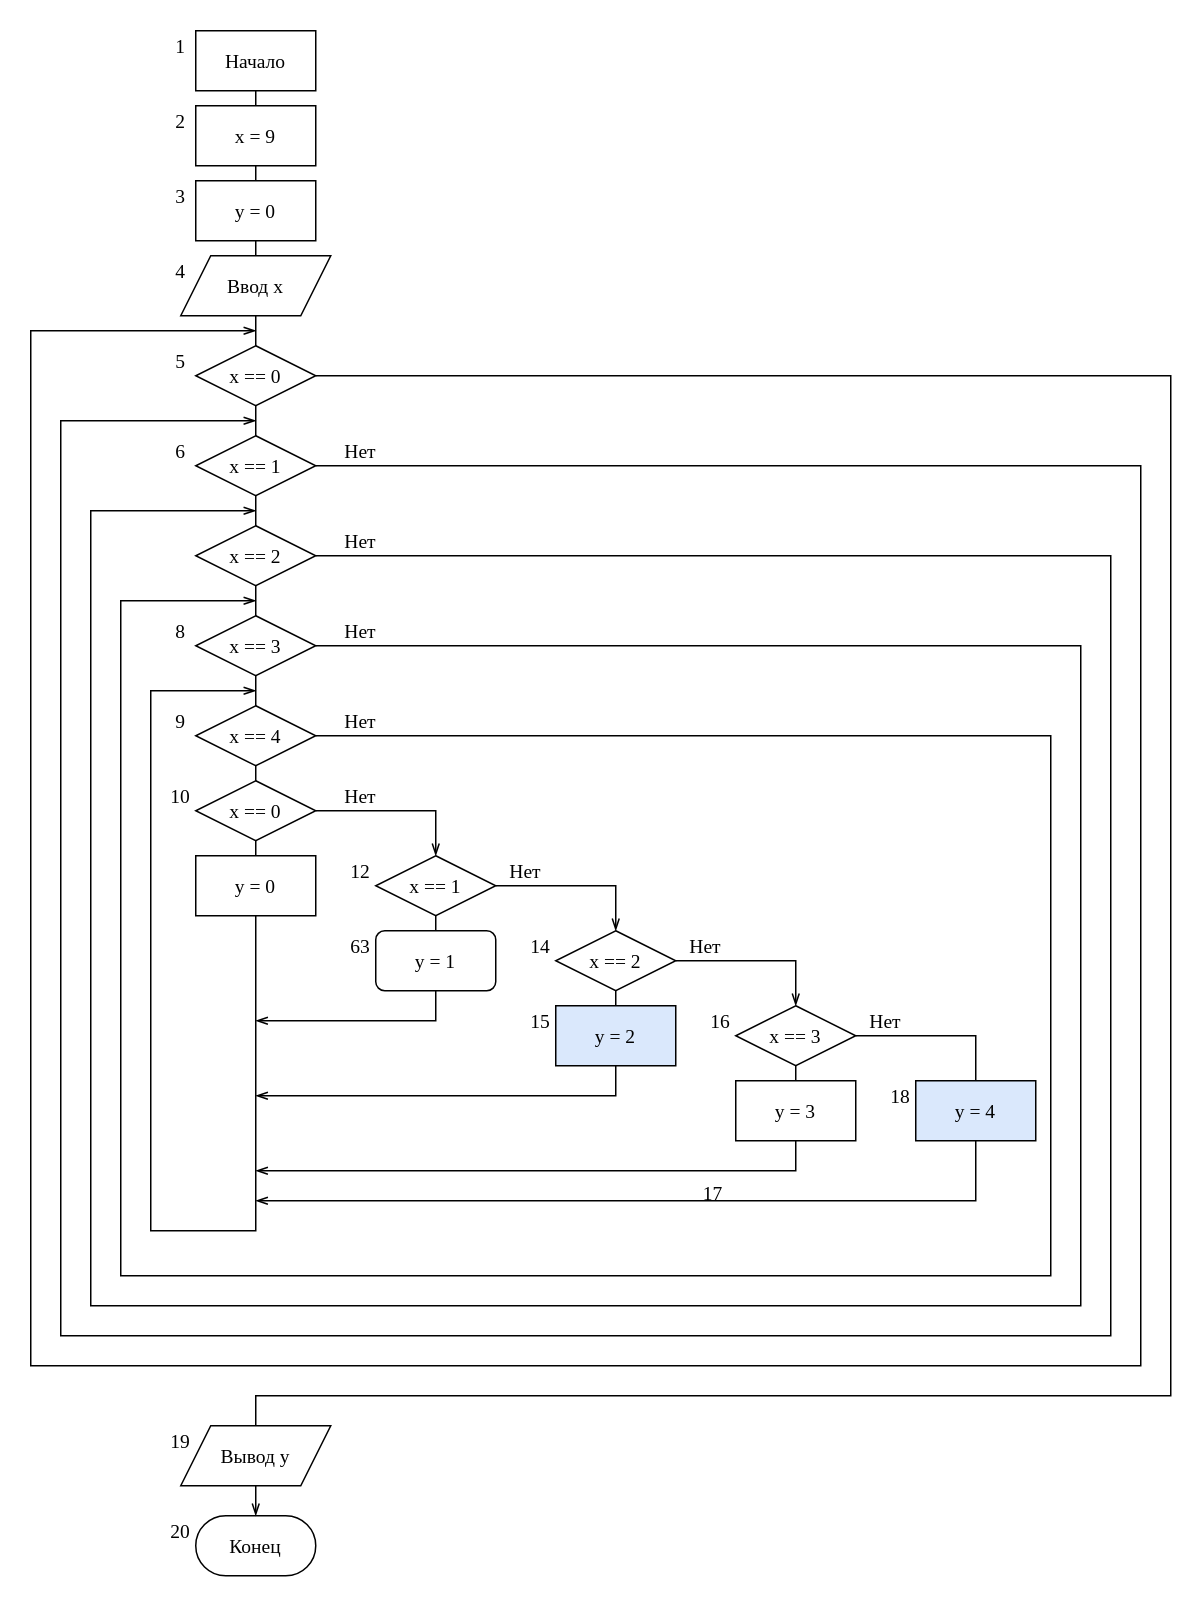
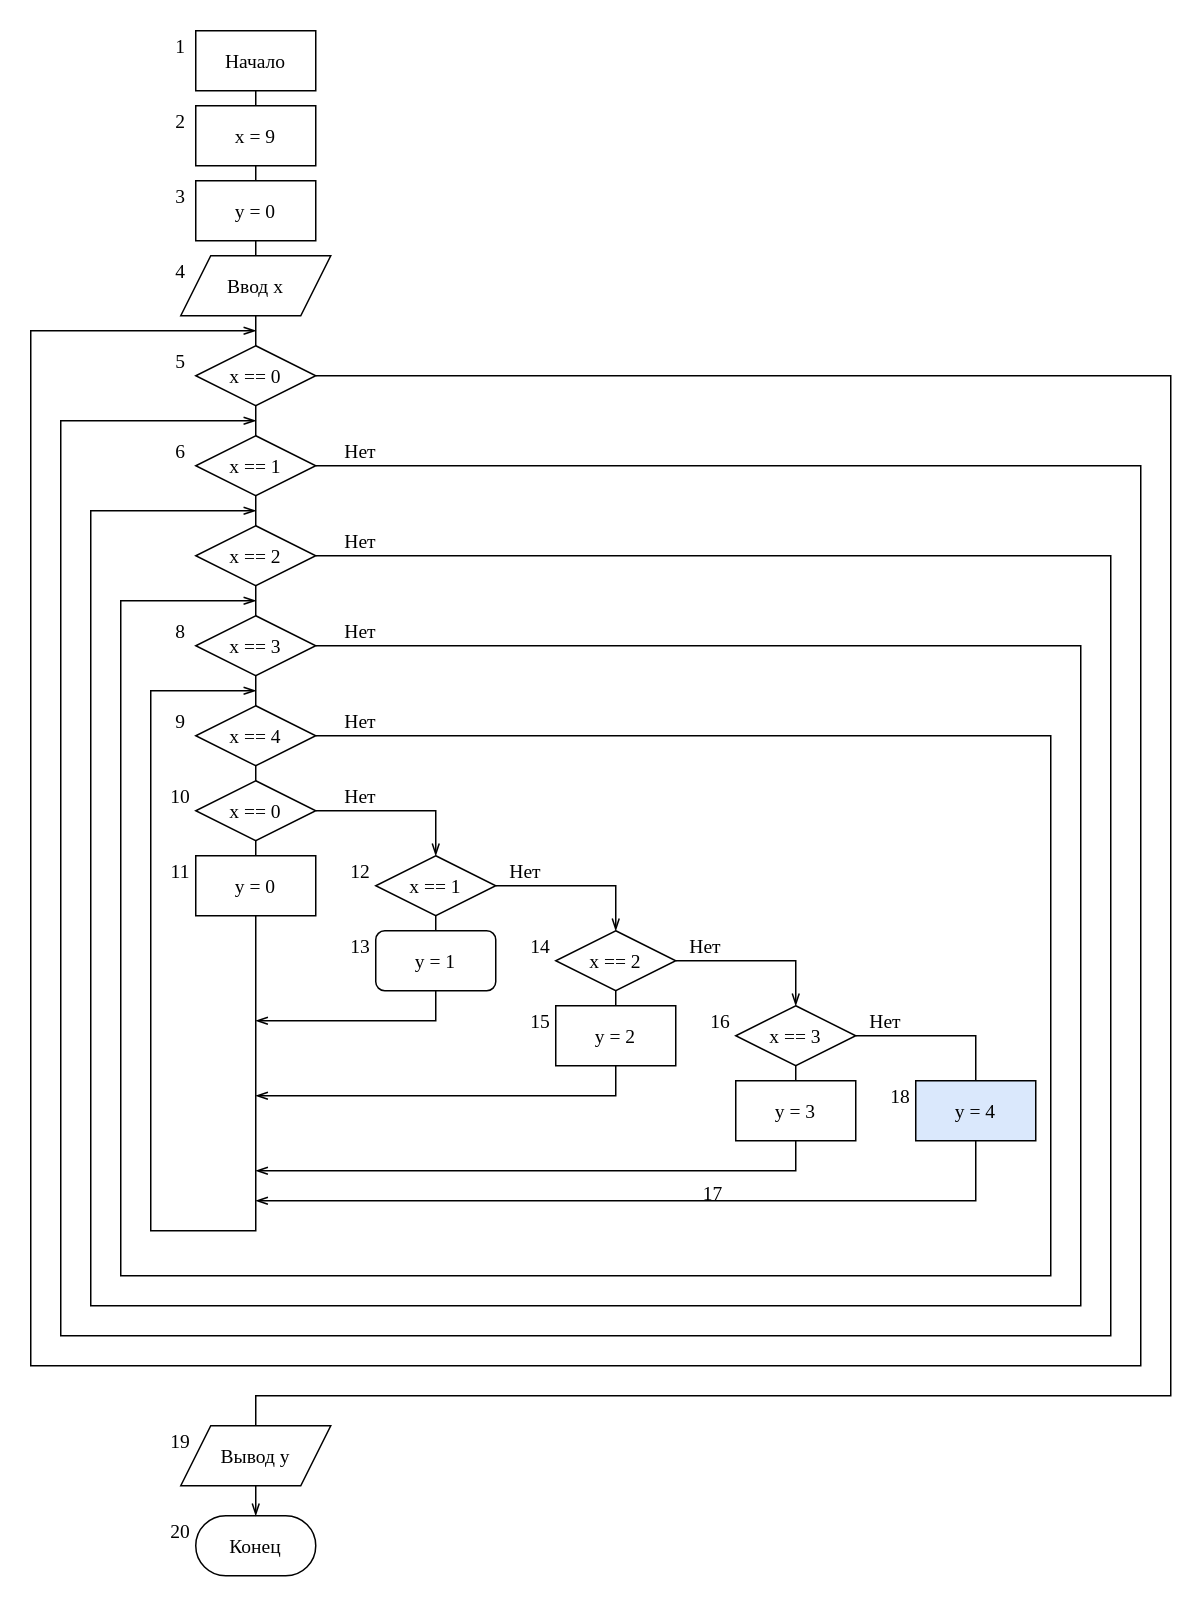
  <mxCell id="0" />
  <mxCell id="1" parent="0" />
  <mxCell id="2" value="" style="endArrow=openThin;html=1;fontFamily=Courier New;fontSize=13;endFill=0;rounded=0;edgeStyle=orthogonalEdgeStyle;exitX=0.5;exitY=1;exitDx=0;exitDy=0;" parent="1" source="3" edge="1"><mxGeometry x="1" y="-204" width="50" height="50" relative="1" as="geometry"><mxPoint x="170" y="620" as="sourcePoint" /><mxPoint x="170" y="460" as="targetPoint" /><Array as="points"><mxPoint x="170" y="820" /><mxPoint x="100" y="820" /><mxPoint x="100" y="460" /></Array><mxPoint x="164" y="200" as="offset" /></mxGeometry></mxCell>
  <mxCell id="3" value="Начало" style="whiteSpace=wrap;html=1;arcSize=50;fontFamily=Times New Roman;fontSize=13;rounded=0;" parent="1" vertex="1"><mxGeometry x="130" y="20" width="80" height="40" as="geometry" /></mxCell>
  <mxCell id="4" value="Конец" style="rounded=1;whiteSpace=wrap;html=1;arcSize=50;fontFamily=Times New Roman;fontSize=13;" parent="1" vertex="1"><mxGeometry x="130" y="1010" width="80" height="40" as="geometry" /></mxCell>
  <mxCell id="5" value="" style="endArrow=openThin;html=1;fontFamily=Courier New;fontSize=13;endFill=0;rounded=0;edgeStyle=orthogonalEdgeStyle;exitX=1;exitY=0.5;exitDx=0;exitDy=0;entryX=0.5;entryY=0;entryDx=0;entryDy=0;" parent="1" source="14" target="16" edge="1"><mxGeometry width="50" height="50" relative="1" as="geometry"><mxPoint x="725" y="240" as="sourcePoint" /><mxPoint x="470" y="530" as="targetPoint" /><Array as="points"><mxPoint x="290" y="540" /></Array></mxGeometry></mxCell>
  <mxCell id="6" value="x = 9" style="rounded=0;whiteSpace=wrap;html=1;fontSize=13;fontFamily=Times New Roman;" parent="1" vertex="1"><mxGeometry x="130" y="70" width="80" height="40" as="geometry" /></mxCell>
  <mxCell id="7" value="y = 0" style="rounded=0;whiteSpace=wrap;html=1;fontSize=13;fontFamily=Times New Roman;" parent="1" vertex="1"><mxGeometry x="130" y="120" width="80" height="40" as="geometry" /></mxCell>
  <mxCell id="8" value="Ввод x" style="shape=parallelogram;perimeter=parallelogramPerimeter;whiteSpace=wrap;html=1;fixedSize=1;fontSize=13;fontFamily=Times New Roman;" parent="1" vertex="1"><mxGeometry x="120" y="170" width="100" height="40" as="geometry" /></mxCell>
  <mxCell id="9" value="x == 0" style="rhombus;whiteSpace=wrap;html=1;rounded=0;strokeWidth=1;fontFamily=Times New Roman;fontSize=13;" parent="1" vertex="1"><mxGeometry x="130" y="230" width="80" height="40" as="geometry" /></mxCell>
  <mxCell id="10" value="x == 1" style="rhombus;whiteSpace=wrap;html=1;rounded=0;strokeWidth=1;fontFamily=Times New Roman;fontSize=13;" parent="1" vertex="1"><mxGeometry x="130" y="290" width="80" height="40" as="geometry" /></mxCell>
  <mxCell id="11" value="x == 2" style="rhombus;whiteSpace=wrap;html=1;rounded=0;strokeWidth=1;fontFamily=Times New Roman;fontSize=13;" parent="1" vertex="1"><mxGeometry x="130" y="350" width="80" height="40" as="geometry" /></mxCell>
  <mxCell id="12" value="x == 3" style="rhombus;whiteSpace=wrap;html=1;rounded=0;strokeWidth=1;fontFamily=Times New Roman;fontSize=13;" parent="1" vertex="1"><mxGeometry x="130" y="410" width="80" height="40" as="geometry" /></mxCell>
  <mxCell id="13" value="x == 4" style="rhombus;whiteSpace=wrap;html=1;rounded=0;strokeWidth=1;fontFamily=Times New Roman;fontSize=13;" parent="1" vertex="1"><mxGeometry x="130" y="470" width="80" height="40" as="geometry" /></mxCell>
  <mxCell id="14" value="x == 0" style="rhombus;whiteSpace=wrap;html=1;rounded=0;strokeWidth=1;fontFamily=Times New Roman;fontSize=13;" parent="1" vertex="1"><mxGeometry x="130" y="520" width="80" height="40" as="geometry" /></mxCell>
  <mxCell id="15" value="y = 0" style="rounded=0;whiteSpace=wrap;html=1;fontSize=13;fontFamily=Times New Roman;" parent="1" vertex="1"><mxGeometry x="130" y="570" width="80" height="40" as="geometry" /></mxCell>
  <mxCell id="16" value="x == 1" style="rhombus;whiteSpace=wrap;html=1;rounded=0;strokeWidth=1;fontFamily=Times New Roman;fontSize=13;" parent="1" vertex="1"><mxGeometry x="250" y="570" width="80" height="40" as="geometry" /></mxCell>
  <mxCell id="17" value="" style="endArrow=openThin;html=1;fontFamily=Courier New;fontSize=13;endFill=0;rounded=0;edgeStyle=orthogonalEdgeStyle;exitX=1;exitY=0.5;exitDx=0;exitDy=0;entryX=0.5;entryY=0;entryDx=0;entryDy=0;" parent="1" source="16" target="18" edge="1"><mxGeometry width="50" height="50" relative="1" as="geometry"><mxPoint x="520" y="550" as="sourcePoint" /><mxPoint x="700" y="590" as="targetPoint" /><Array as="points"><mxPoint x="410" y="590" /></Array></mxGeometry></mxCell>
  <mxCell id="18" value="x == 2" style="rhombus;whiteSpace=wrap;html=1;rounded=0;strokeWidth=1;fontFamily=Times New Roman;fontSize=13;" parent="1" vertex="1"><mxGeometry x="370" y="620" width="80" height="40" as="geometry" /></mxCell>
  <mxCell id="19" value="" style="endArrow=openThin;html=1;fontFamily=Courier New;fontSize=13;endFill=0;rounded=0;edgeStyle=orthogonalEdgeStyle;exitX=1;exitY=0.5;exitDx=0;exitDy=0;entryX=0.5;entryY=0;entryDx=0;entryDy=0;" parent="1" source="18" target="20" edge="1"><mxGeometry width="50" height="50" relative="1" as="geometry"><mxPoint x="760" y="600" as="sourcePoint" /><mxPoint x="930" y="640" as="targetPoint" /><Array as="points"><mxPoint x="530" y="640" /></Array></mxGeometry></mxCell>
  <mxCell id="20" value="x == 3" style="rhombus;whiteSpace=wrap;html=1;rounded=0;strokeWidth=1;fontFamily=Times New Roman;fontSize=13;" parent="1" vertex="1"><mxGeometry x="490" y="670" width="80" height="40" as="geometry" /></mxCell>
  <mxCell id="21" value="" style="endArrow=openThin;html=1;fontFamily=Courier New;fontSize=13;endFill=0;rounded=0;edgeStyle=orthogonalEdgeStyle;exitX=1;exitY=0.5;exitDx=0;exitDy=0;" parent="1" source="20" edge="1"><mxGeometry width="50" height="50" relative="1" as="geometry"><mxPoint x="1000" y="660" as="sourcePoint" /><mxPoint x="170" y="800" as="targetPoint" /><Array as="points"><mxPoint x="650" y="690" /><mxPoint x="650" y="800" /><mxPoint x="170" y="800" /></Array></mxGeometry></mxCell>
  <mxCell id="22" value="y = 4" style="rounded=0;whiteSpace=wrap;html=1;fontSize=13;fontFamily=Times New Roman;fillColor=#dae8fc;" parent="1" vertex="1"><mxGeometry x="610" y="720" width="80" height="40" as="geometry" /></mxCell>
  <mxCell id="23" value="" style="endArrow=openThin;html=1;fontFamily=Courier New;fontSize=13;endFill=0;rounded=0;edgeStyle=orthogonalEdgeStyle;exitX=0.5;exitY=1;exitDx=0;exitDy=0;" parent="1" source="18" edge="1"><mxGeometry x="1" y="-204" width="50" height="50" relative="1" as="geometry"><mxPoint x="350" y="970" as="sourcePoint" /><mxPoint x="170" y="730" as="targetPoint" /><Array as="points"><mxPoint x="410" y="730" /></Array><mxPoint x="164" y="200" as="offset" /></mxGeometry></mxCell>
  <mxCell id="24" value="" style="endArrow=openThin;html=1;fontFamily=Courier New;fontSize=13;endFill=0;rounded=0;edgeStyle=orthogonalEdgeStyle;exitX=0.5;exitY=1;exitDx=0;exitDy=0;" parent="1" source="20" edge="1"><mxGeometry x="1" y="-204" width="50" height="50" relative="1" as="geometry"><mxPoint x="570" y="1000" as="sourcePoint" /><mxPoint x="170" y="780" as="targetPoint" /><Array as="points"><mxPoint x="530" y="780" /><mxPoint x="170" y="780" /></Array><mxPoint x="164" y="200" as="offset" /></mxGeometry></mxCell>
- <mxCell id="25" value="y = 2" style="rounded=0;whiteSpace=wrap;html=1;fontSize=13;fontFamily=Times New Roman;fillColor=#dae8fc;" parent="1" vertex="1"><mxGeometry x="370" y="670" width="80" height="40" as="geometry" /></mxCell>
+ <mxCell id="25" value="y = 2" style="rounded=0;whiteSpace=wrap;html=1;fontSize=13;fontFamily=Times New Roman;" parent="1" vertex="1"><mxGeometry x="370" y="670" width="80" height="40" as="geometry" /></mxCell>
  <mxCell id="26" value="y = 3" style="rounded=0;whiteSpace=wrap;html=1;fontSize=13;fontFamily=Times New Roman;" parent="1" vertex="1"><mxGeometry x="490" y="720" width="80" height="40" as="geometry" /></mxCell>
  <mxCell id="27" value="" style="endArrow=openThin;html=1;fontFamily=Courier New;fontSize=13;endFill=0;rounded=0;edgeStyle=orthogonalEdgeStyle;exitX=0.5;exitY=1;exitDx=0;exitDy=0;" parent="1" source="16" edge="1"><mxGeometry x="1" y="-204" width="50" height="50" relative="1" as="geometry"><mxPoint x="309.98" y="730" as="sourcePoint" /><mxPoint x="170" y="680" as="targetPoint" /><Array as="points"><mxPoint x="290" y="615" /><mxPoint x="290" y="680" /></Array><mxPoint x="164" y="200" as="offset" /></mxGeometry></mxCell>
  <mxCell id="28" value="y = 1" style="whiteSpace=wrap;html=1;fontSize=13;fontFamily=Times New Roman;rounded=1;" parent="1" vertex="1"><mxGeometry x="250" y="620" width="80" height="40" as="geometry" /></mxCell>
  <mxCell id="29" value="" style="endArrow=openThin;html=1;fontFamily=Courier New;fontSize=13;endFill=0;rounded=0;edgeStyle=orthogonalEdgeStyle;exitX=1;exitY=0.5;exitDx=0;exitDy=0;" parent="1" source="13" edge="1"><mxGeometry width="50" height="50" relative="1" as="geometry"><mxPoint x="250" y="490" as="sourcePoint" /><mxPoint x="170" y="400" as="targetPoint" /><Array as="points"><mxPoint x="700" y="490" /><mxPoint x="700" y="850" /><mxPoint x="80" y="850" /><mxPoint x="80" y="400" /></Array></mxGeometry></mxCell>
  <mxCell id="30" value="" style="endArrow=openThin;html=1;fontFamily=Courier New;fontSize=13;endFill=0;rounded=0;edgeStyle=orthogonalEdgeStyle;exitX=1;exitY=0.5;exitDx=0;exitDy=0;" parent="1" source="12" edge="1"><mxGeometry width="50" height="50" relative="1" as="geometry"><mxPoint x="220" y="440" as="sourcePoint" /><mxPoint x="170" y="340" as="targetPoint" /><Array as="points"><mxPoint x="720" y="430" /><mxPoint x="720" y="870" /><mxPoint x="60" y="870" /><mxPoint x="60" y="340" /></Array></mxGeometry></mxCell>
  <mxCell id="31" value="" style="endArrow=openThin;html=1;fontFamily=Courier New;fontSize=13;endFill=0;rounded=0;edgeStyle=orthogonalEdgeStyle;exitX=1;exitY=0.5;exitDx=0;exitDy=0;" parent="1" source="11" edge="1"><mxGeometry width="50" height="50" relative="1" as="geometry"><mxPoint x="220" y="390" as="sourcePoint" /><mxPoint x="170" y="280" as="targetPoint" /><Array as="points"><mxPoint x="740" y="370" /><mxPoint x="740" y="890" /><mxPoint x="40" y="890" /><mxPoint x="40" y="280" /></Array></mxGeometry></mxCell>
  <mxCell id="32" value="" style="endArrow=openThin;html=1;fontFamily=Courier New;fontSize=13;endFill=0;rounded=0;edgeStyle=orthogonalEdgeStyle;exitX=1;exitY=0.5;exitDx=0;exitDy=0;" parent="1" source="10" edge="1"><mxGeometry width="50" height="50" relative="1" as="geometry"><mxPoint x="220" y="340" as="sourcePoint" /><mxPoint x="170" y="220" as="targetPoint" /><Array as="points"><mxPoint x="760" y="310" /><mxPoint x="760" y="910" /><mxPoint x="20" y="910" /><mxPoint x="20" y="220" /></Array></mxGeometry></mxCell>
  <mxCell id="33" value="" style="endArrow=openThin;html=1;fontFamily=Courier New;fontSize=13;endFill=0;rounded=0;edgeStyle=orthogonalEdgeStyle;entryX=0.5;entryY=0;entryDx=0;entryDy=0;exitX=1;exitY=0.5;exitDx=0;exitDy=0;" parent="1" source="9" target="4" edge="1"><mxGeometry width="50" height="50" relative="1" as="geometry"><mxPoint x="230" y="270" as="sourcePoint" /><mxPoint x="120.06" y="240" as="targetPoint" /><Array as="points"><mxPoint x="780" y="250" /><mxPoint x="780" y="930" /><mxPoint x="170" y="930" /></Array></mxGeometry></mxCell>
  <mxCell id="34" value="Вывод у" style="shape=parallelogram;perimeter=parallelogramPerimeter;whiteSpace=wrap;html=1;fixedSize=1;fontSize=13;fontFamily=Times New Roman;" parent="1" vertex="1"><mxGeometry x="120" y="950" width="100" height="40" as="geometry" /></mxCell>
  <mxCell id="35" value="2" style="text;html=1;strokeColor=none;fillColor=none;align=center;verticalAlign=middle;whiteSpace=wrap;rounded=0;fontFamily=Times New Roman;fontSize=13;" parent="1" vertex="1"><mxGeometry x="110" y="70" width="20" height="20" as="geometry" /></mxCell>
  <mxCell id="36" value="Нет" style="text;html=1;strokeColor=none;fillColor=none;align=center;verticalAlign=middle;whiteSpace=wrap;rounded=0;fontFamily=Times New Roman;fontSize=13;" parent="1" vertex="1"><mxGeometry x="220" y="290" width="40" height="20" as="geometry" /></mxCell>
  <mxCell id="37" value="Нет" style="text;html=1;strokeColor=none;fillColor=none;align=center;verticalAlign=middle;whiteSpace=wrap;rounded=0;fontFamily=Times New Roman;fontSize=13;" parent="1" vertex="1"><mxGeometry x="220" y="350" width="40" height="20" as="geometry" /></mxCell>
  <mxCell id="38" value="Нет" style="text;html=1;strokeColor=none;fillColor=none;align=center;verticalAlign=middle;whiteSpace=wrap;rounded=0;fontFamily=Times New Roman;fontSize=13;" parent="1" vertex="1"><mxGeometry x="220" y="410" width="40" height="20" as="geometry" /></mxCell>
  <mxCell id="39" value="Нет" style="text;html=1;strokeColor=none;fillColor=none;align=center;verticalAlign=middle;whiteSpace=wrap;rounded=0;fontFamily=Times New Roman;fontSize=13;" parent="1" vertex="1"><mxGeometry x="220" y="470" width="40" height="20" as="geometry" /></mxCell>
  <mxCell id="40" value="Нет" style="text;html=1;strokeColor=none;fillColor=none;align=center;verticalAlign=middle;whiteSpace=wrap;rounded=0;fontFamily=Times New Roman;fontSize=13;" parent="1" vertex="1"><mxGeometry x="220" y="520" width="40" height="20" as="geometry" /></mxCell>
  <mxCell id="41" value="Нет" style="text;html=1;strokeColor=none;fillColor=none;align=center;verticalAlign=middle;whiteSpace=wrap;rounded=0;fontFamily=Times New Roman;fontSize=13;" parent="1" vertex="1"><mxGeometry x="330" y="570" width="40" height="20" as="geometry" /></mxCell>
  <mxCell id="42" value="Нет" style="text;html=1;strokeColor=none;fillColor=none;align=center;verticalAlign=middle;whiteSpace=wrap;rounded=0;fontFamily=Times New Roman;fontSize=13;" parent="1" vertex="1"><mxGeometry x="450" y="620" width="40" height="20" as="geometry" /></mxCell>
  <mxCell id="43" value="Нет" style="text;html=1;strokeColor=none;fillColor=none;align=center;verticalAlign=middle;whiteSpace=wrap;rounded=0;fontFamily=Times New Roman;fontSize=13;" parent="1" vertex="1"><mxGeometry x="570" y="670" width="40" height="20" as="geometry" /></mxCell>
  <mxCell id="44" value="1" style="text;html=1;strokeColor=none;fillColor=none;align=center;verticalAlign=middle;whiteSpace=wrap;rounded=0;fontFamily=Times New Roman;fontSize=13;" parent="1" vertex="1"><mxGeometry x="110" y="20" width="20" height="20" as="geometry" /></mxCell>
  <mxCell id="45" value="3" style="text;html=1;strokeColor=none;fillColor=none;align=center;verticalAlign=middle;whiteSpace=wrap;rounded=0;fontFamily=Times New Roman;fontSize=13;" parent="1" vertex="1"><mxGeometry x="110" y="120" width="20" height="20" as="geometry" /></mxCell>
  <mxCell id="46" value="4" style="text;html=1;strokeColor=none;fillColor=none;align=center;verticalAlign=middle;whiteSpace=wrap;rounded=0;fontFamily=Times New Roman;fontSize=13;" parent="1" vertex="1"><mxGeometry x="110" y="170" width="20" height="20" as="geometry" /></mxCell>
  <mxCell id="47" value="5" style="text;html=1;strokeColor=none;fillColor=none;align=center;verticalAlign=middle;whiteSpace=wrap;rounded=0;fontFamily=Times New Roman;fontSize=13;" parent="1" vertex="1"><mxGeometry x="110" y="230" width="20" height="20" as="geometry" /></mxCell>
  <mxCell id="48" value="6" style="text;html=1;strokeColor=none;fillColor=none;align=center;verticalAlign=middle;whiteSpace=wrap;rounded=0;fontFamily=Times New Roman;fontSize=13;" parent="1" vertex="1"><mxGeometry x="110" y="290" width="20" height="20" as="geometry" /></mxCell>
  <mxCell id="49" value="8" style="text;html=1;strokeColor=none;fillColor=none;align=center;verticalAlign=middle;whiteSpace=wrap;rounded=0;fontFamily=Times New Roman;fontSize=13;" parent="1" vertex="1"><mxGeometry x="110" y="410" width="20" height="20" as="geometry" /></mxCell>
  <mxCell id="50" value="9" style="text;html=1;strokeColor=none;fillColor=none;align=center;verticalAlign=middle;whiteSpace=wrap;rounded=0;fontFamily=Times New Roman;fontSize=13;" parent="1" vertex="1"><mxGeometry x="110" y="470" width="20" height="20" as="geometry" /></mxCell>
  <mxCell id="51" value="10" style="text;html=1;strokeColor=none;fillColor=none;align=center;verticalAlign=middle;whiteSpace=wrap;rounded=0;fontFamily=Times New Roman;fontSize=13;" parent="1" vertex="1"><mxGeometry x="110" y="520" width="20" height="20" as="geometry" /></mxCell>
+ <mxCell id="52" value="11" style="text;html=1;strokeColor=none;fillColor=none;align=center;verticalAlign=middle;whiteSpace=wrap;rounded=0;fontFamily=Times New Roman;fontSize=13;" parent="1" vertex="1"><mxGeometry x="110" y="570" width="20" height="20" as="geometry" /></mxCell>
  <mxCell id="53" value="12" style="text;html=1;strokeColor=none;fillColor=none;align=center;verticalAlign=middle;whiteSpace=wrap;rounded=0;fontFamily=Times New Roman;fontSize=13;" parent="1" vertex="1"><mxGeometry x="230" y="570" width="20" height="20" as="geometry" /></mxCell>
- <mxCell id="54" value="63" style="text;html=1;strokeColor=none;fillColor=none;align=center;verticalAlign=middle;whiteSpace=wrap;rounded=0;fontFamily=Times New Roman;fontSize=13;" parent="1" vertex="1"><mxGeometry x="230" y="620" width="20" height="20" as="geometry" /></mxCell>
+ <mxCell id="54" value="13" style="text;html=1;strokeColor=none;fillColor=none;align=center;verticalAlign=middle;whiteSpace=wrap;rounded=0;fontFamily=Times New Roman;fontSize=13;" parent="1" vertex="1"><mxGeometry x="230" y="620" width="20" height="20" as="geometry" /></mxCell>
  <mxCell id="55" value="14" style="text;html=1;strokeColor=none;fillColor=none;align=center;verticalAlign=middle;whiteSpace=wrap;rounded=0;fontFamily=Times New Roman;fontSize=13;" parent="1" vertex="1"><mxGeometry x="350" y="620" width="20" height="20" as="geometry" /></mxCell>
  <mxCell id="56" value="15" style="text;html=1;strokeColor=none;fillColor=none;align=center;verticalAlign=middle;whiteSpace=wrap;rounded=0;fontFamily=Times New Roman;fontSize=13;" parent="1" vertex="1"><mxGeometry x="350" y="670" width="20" height="20" as="geometry" /></mxCell>
  <mxCell id="57" value="16" style="text;html=1;strokeColor=none;fillColor=none;align=center;verticalAlign=middle;whiteSpace=wrap;rounded=0;fontFamily=Times New Roman;fontSize=13;" parent="1" vertex="1"><mxGeometry x="470" y="670" width="20" height="20" as="geometry" /></mxCell>
  <mxCell id="58" value="17" style="text;html=1;strokeColor=none;fillColor=none;align=center;verticalAlign=middle;whiteSpace=wrap;rounded=0;fontFamily=Times New Roman;fontSize=13;" parent="1" vertex="1"><mxGeometry x="465" y="785" width="20" height="20" as="geometry" /></mxCell>
  <mxCell id="59" value="18" style="text;html=1;strokeColor=none;fillColor=none;align=center;verticalAlign=middle;whiteSpace=wrap;rounded=0;fontFamily=Times New Roman;fontSize=13;" parent="1" vertex="1"><mxGeometry x="590" y="720" width="20" height="20" as="geometry" /></mxCell>
  <mxCell id="60" value="19" style="text;html=1;strokeColor=none;fillColor=none;align=center;verticalAlign=middle;whiteSpace=wrap;rounded=0;fontFamily=Times New Roman;fontSize=13;" parent="1" vertex="1"><mxGeometry x="110" y="950" width="20" height="20" as="geometry" /></mxCell>
  <mxCell id="61" value="20" style="text;html=1;strokeColor=none;fillColor=none;align=center;verticalAlign=middle;whiteSpace=wrap;rounded=0;fontFamily=Times New Roman;fontSize=13;" parent="1" vertex="1"><mxGeometry x="110" y="1010" width="20" height="20" as="geometry" /></mxCell>
